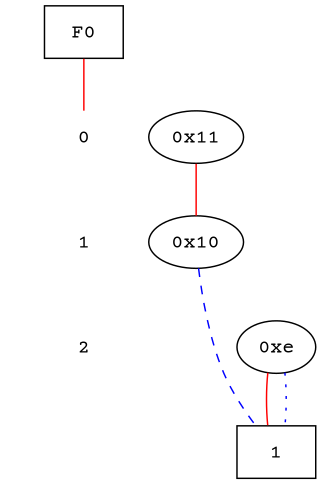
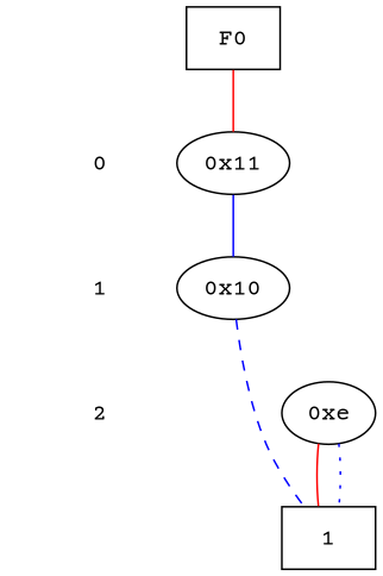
  digraph {
    fontname="Courier Prime"
    node [fontname="Courier Prime" shape=plaintext]
    edge [dir=none fontname="Courier Prime" style=invis]
    "CONST NODES" [style=invis]
    " 0 "
    " 1 "
    " 2 "
    F0 [shape=box]
    "0x11" [shape=""]
    "0x10" [shape=""]
    "0xe" [shape=""]
    n9 [label=1 shape=box]
    subgraph sub_1 {
      "CONST NODES"
      " 0 "
      " 1 "
      " 2 "
    }
    subgraph sub_2 {
      rank=same
      F0
    }
    subgraph sub_3 {
      rank=same
      " 0 "
      "0x11"
    }
    subgraph sub_4 {
      rank=same
      " 1 "
      "0x10"
    }
    subgraph sub_5 {
      rank=same
      " 2 "
      "0xe"
    }
    subgraph sub_6 {
      rank=same
      "CONST NODES"
      subgraph sub_7 {
        rank=same
        n9
      }
    }
    " 0 " -> " 1 "
    " 1 " -> " 2 "
    " 2 " -> "CONST NODES"
-   F0 -> " 0 " [color=red style=solid]
-   "0x11" -> "0x10" [color=red style=""]
+   F0 -> "0x11" [color=red style=solid]
+   "0x11" -> "0x10" [color=blue style=""]
    "0x10" -> n9 [color=blue style=dashed]
    "0xe" -> n9 [color=red style=""]
    "0xe" -> n9 [color=blue style=dotted]
  }
